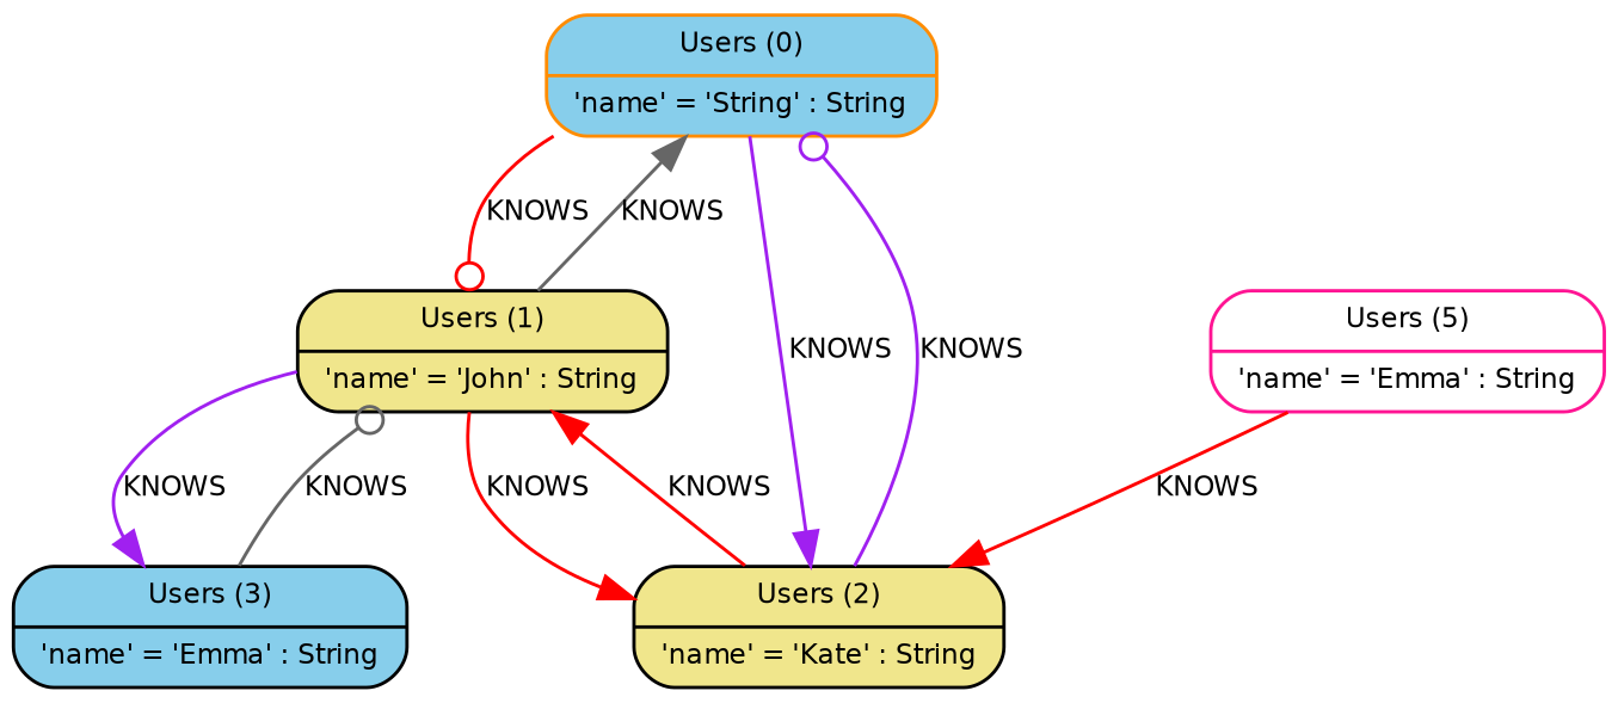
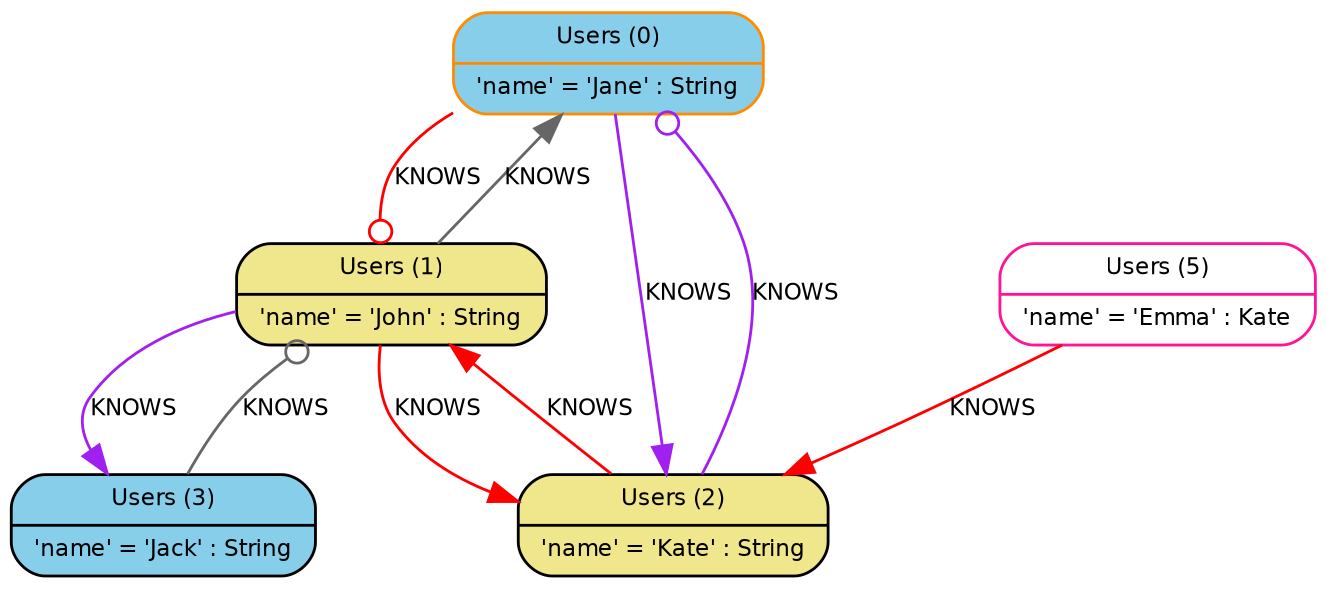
  digraph {
    node [color=black fillcolor=skyblue fontname="Bitstream Vera Sans" fontsize=8 shape=Mrecord style=filled]
    edge [arrowhead=normal color=red fontname="Bitstream Vera Sans" fontsize=8]
-   n1 [color=darkorange label="{Users (0)|'name' = 'String' : String\l}"]
+   n1 [color=darkorange label="{Users (0)|'name' = 'Jane' : String\l}"]
    n2 [fillcolor=khaki label="{Users (1)|'name' = 'John' : String\l}"]
    n3 [fillcolor=khaki label="{Users (2)|'name' = 'Kate' : String\l}"]
-   n4 [label="{Users (3)|'name' = 'Emma' : String\l}"]
-   n5 [color=deeppink fillcolor=white label="{Users (5)|'name' = 'Emma' : String\l}"]
+   n4 [label="{Users (3)|'name' = 'Jack' : String\l}"]
+   n5 [color=deeppink fillcolor=white label="{Users (5)|'name' = 'Emma' : Kate\l}"]
    n1 -> n2 [arrowhead=odot label="KNOWS\n"]
    n1 -> n3 [color=purple label="KNOWS\n"]
    n2 -> n1 [color=gray40 label="KNOWS\n"]
    n2 -> n3 [label="KNOWS\n"]
    n2 -> n4 [color=purple label="KNOWS\n"]
    n3 -> n1 [arrowhead=odot color=purple label="KNOWS\n"]
    n3 -> n2 [label="KNOWS\n"]
    n4 -> n2 [arrowhead=odot color=gray40 label="KNOWS\n"]
    n5 -> n3 [label="KNOWS\n"]
  }
